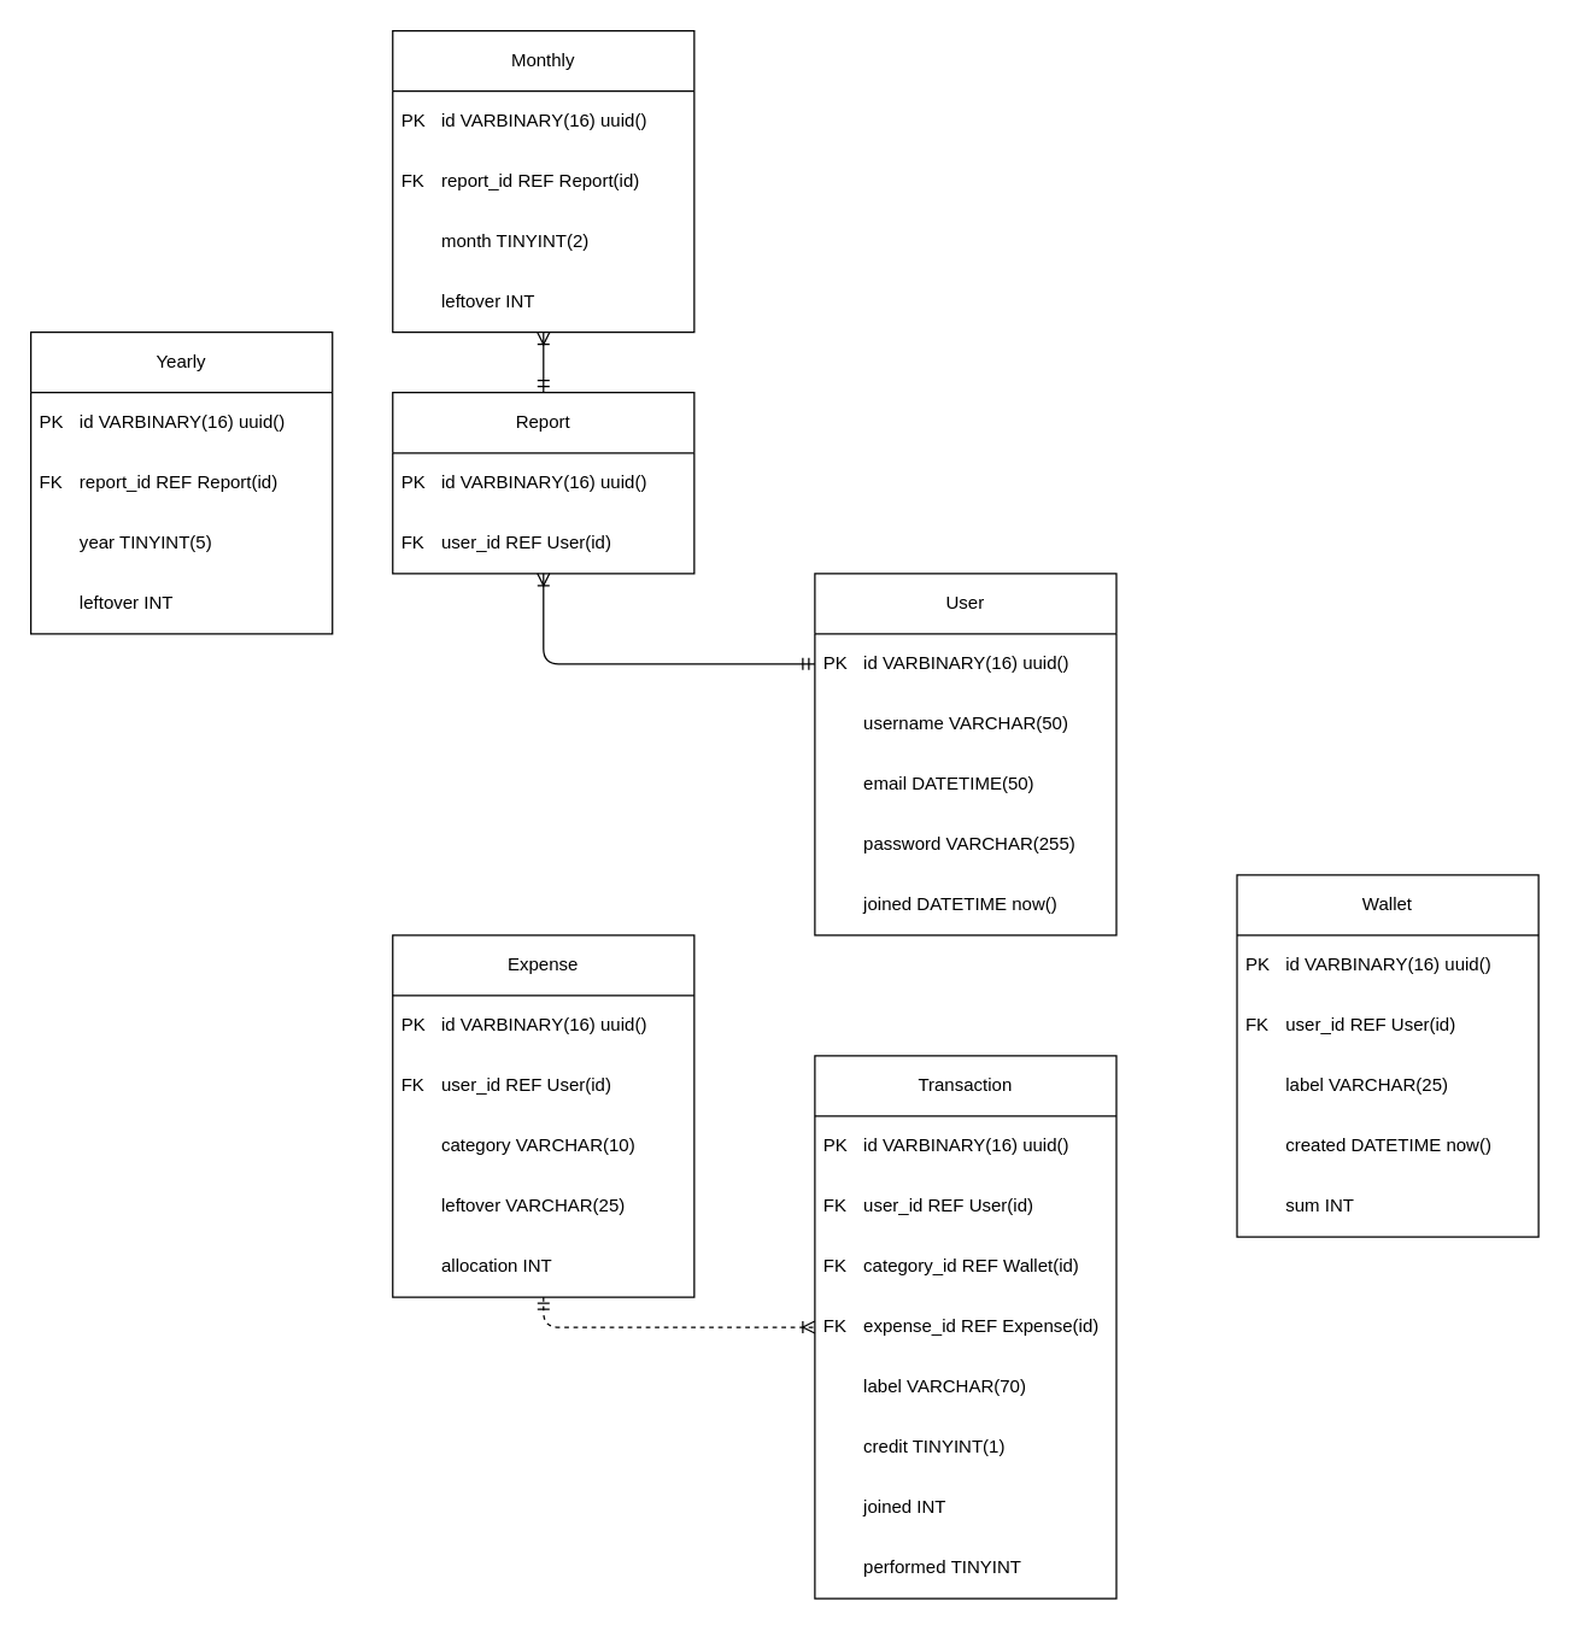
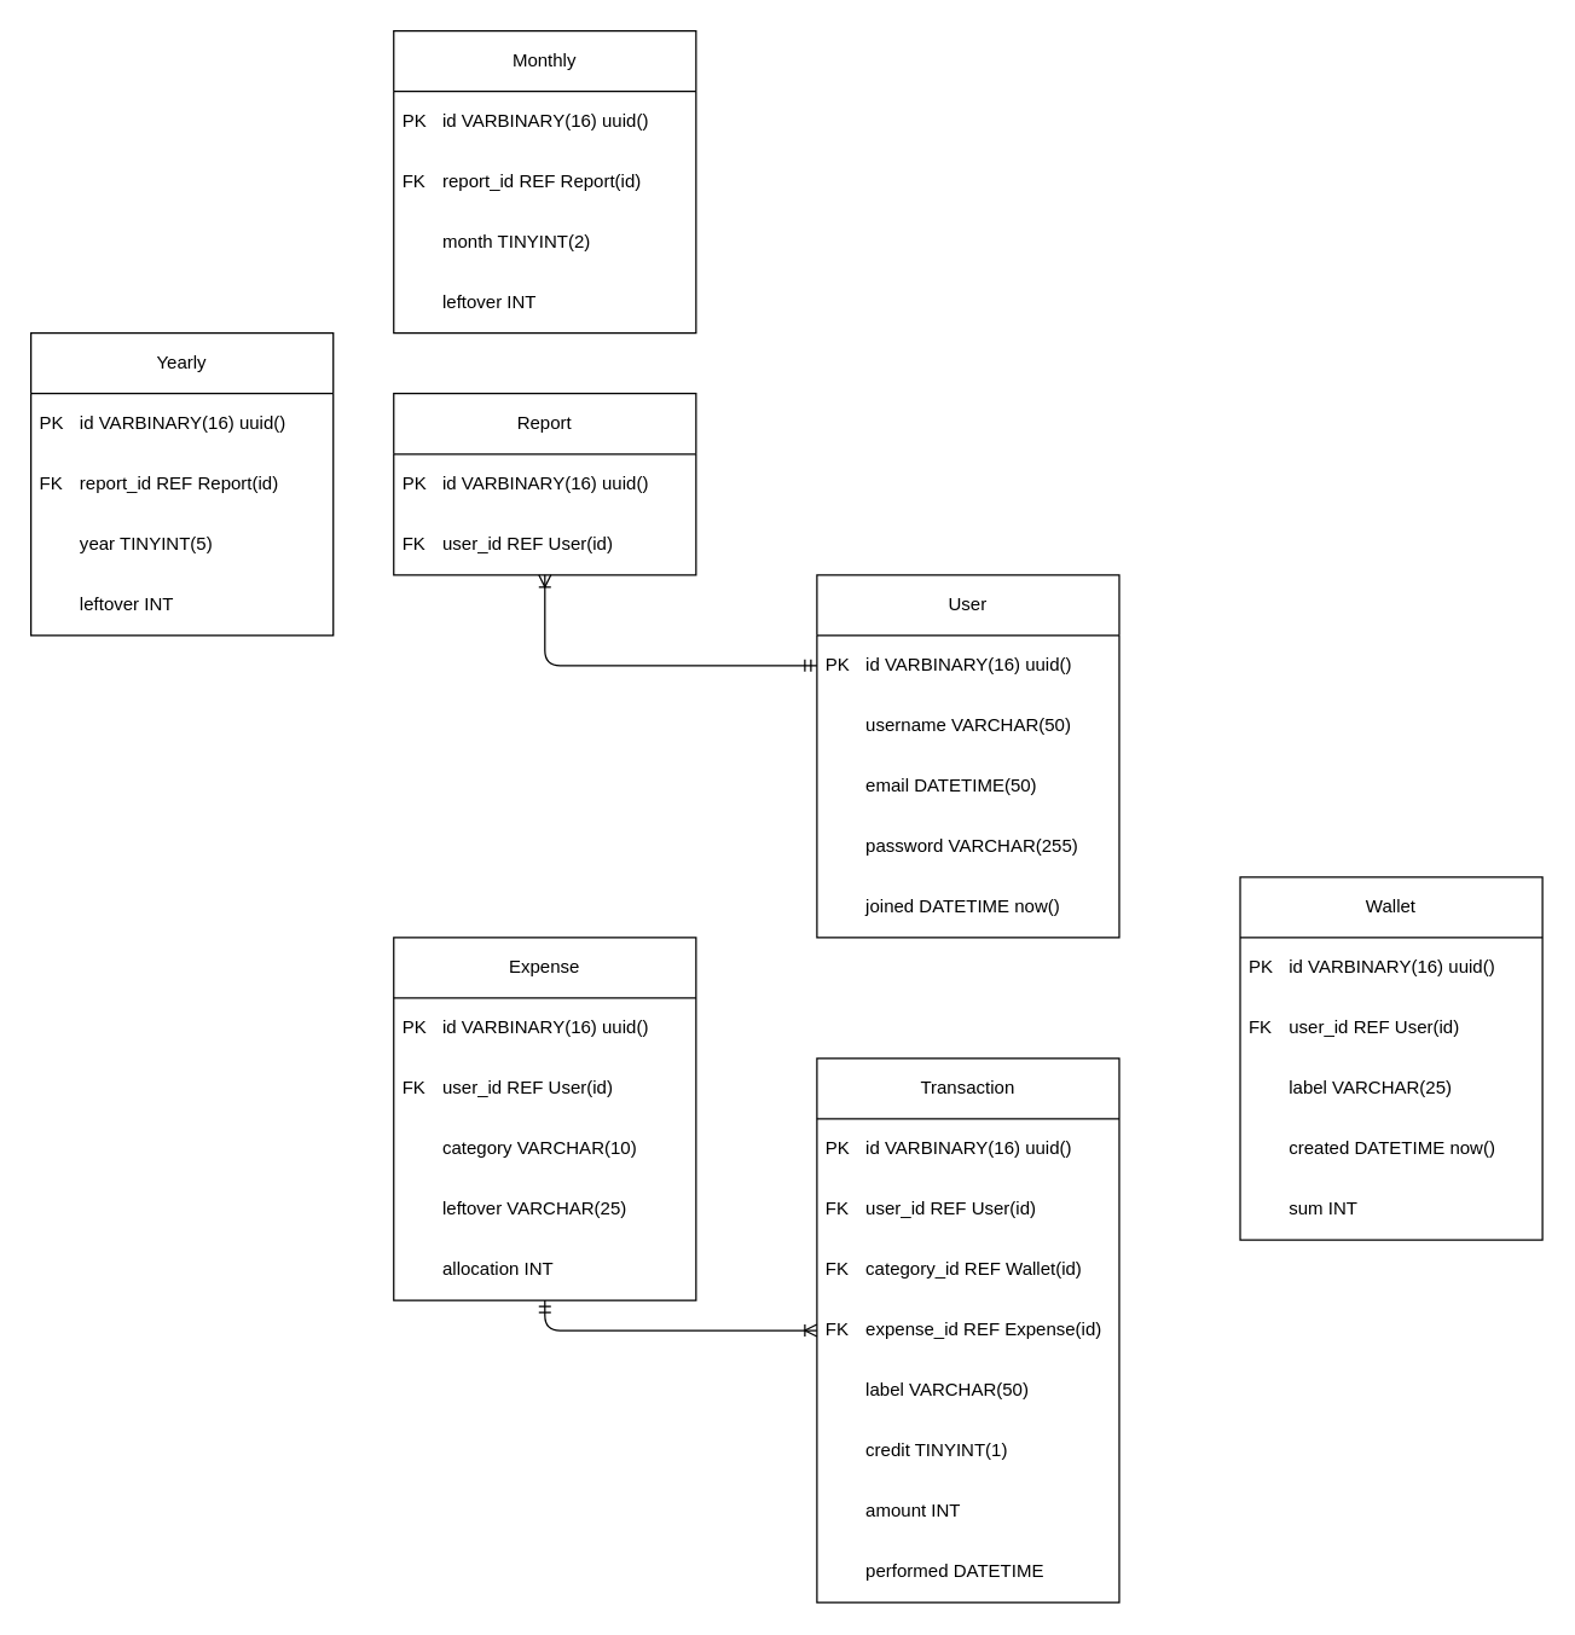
  <mxCell id="0" />
  <mxCell id="1" parent="0" />
  <mxCell id="2" style="edgeStyle=none;html=1;startArrow=ERmandOne;startFill=0;endArrow=ERoneToMany;endFill=0;exitX=0;exitY=0.5;exitDx=0;exitDy=0;" edge="1" parent="1" source="4" target="42"><mxGeometry relative="1" as="geometry"><Array as="points"><mxPoint x="360" y="440" /></Array></mxGeometry></mxCell>
  <mxCell id="3" value="User" style="swimlane;fontStyle=0;childLayout=stackLayout;horizontal=1;startSize=40;horizontalStack=0;resizeParent=1;resizeParentMax=0;resizeLast=0;collapsible=1;marginBottom=0;whiteSpace=wrap;html=1;rounded=0;" parent="1" vertex="1"><mxGeometry x="540" y="380" width="200" height="240" as="geometry"><mxRectangle x="240" y="80" width="70" height="40" as="alternateBounds" /></mxGeometry></mxCell>
  <mxCell id="4" value="PK&amp;nbsp;&lt;span style=&quot;white-space: pre;&quot;&gt;&#09;&lt;/span&gt;id VARBINARY(16) uuid()&amp;nbsp;" style="text;strokeColor=none;fillColor=none;align=left;verticalAlign=middle;spacingLeft=4;spacingRight=4;overflow=hidden;points=[[0,0.5],[1,0.5]];portConstraint=eastwest;rotatable=0;whiteSpace=wrap;html=1;" parent="3" vertex="1"><mxGeometry y="40" width="200" height="40" as="geometry" /></mxCell>
  <mxCell id="5" value="&lt;span style=&quot;white-space: pre;&quot;&gt;&#09;&lt;/span&gt;username VARCHAR(50)&amp;nbsp;" style="text;strokeColor=none;fillColor=none;align=left;verticalAlign=middle;spacingLeft=4;spacingRight=4;overflow=hidden;points=[[0,0.5],[1,0.5]];portConstraint=eastwest;rotatable=0;whiteSpace=wrap;html=1;" parent="3" vertex="1"><mxGeometry y="80" width="200" height="40" as="geometry" /></mxCell>
  <mxCell id="6" value="&lt;span style=&quot;white-space: pre;&quot;&gt;&#09;&lt;/span&gt;email DATETIME(50)&amp;nbsp;" style="text;strokeColor=none;fillColor=none;align=left;verticalAlign=middle;spacingLeft=4;spacingRight=4;overflow=hidden;points=[[0,0.5],[1,0.5]];portConstraint=eastwest;rotatable=0;whiteSpace=wrap;html=1;" parent="3" vertex="1"><mxGeometry y="120" width="200" height="40" as="geometry" /></mxCell>
  <mxCell id="7" value="&lt;span style=&quot;white-space: pre;&quot;&gt;&#09;&lt;/span&gt;password VARCHAR(255)&amp;nbsp;" style="text;strokeColor=none;fillColor=none;align=left;verticalAlign=middle;spacingLeft=4;spacingRight=4;overflow=hidden;points=[[0,0.5],[1,0.5]];portConstraint=eastwest;rotatable=0;whiteSpace=wrap;html=1;" parent="3" vertex="1"><mxGeometry y="160" width="200" height="40" as="geometry" /></mxCell>
  <mxCell id="8" value="&lt;span style=&quot;white-space: pre;&quot;&gt;&#09;&lt;/span&gt;joined DATETIME now()&amp;nbsp;" style="text;strokeColor=none;fillColor=none;align=left;verticalAlign=middle;spacingLeft=4;spacingRight=4;overflow=hidden;points=[[0,0.5],[1,0.5]];portConstraint=eastwest;rotatable=0;whiteSpace=wrap;html=1;" parent="3" vertex="1"><mxGeometry y="200" width="200" height="40" as="geometry" /></mxCell>
  <mxCell id="9" value="Wallet" style="swimlane;fontStyle=0;childLayout=stackLayout;horizontal=1;startSize=40;horizontalStack=0;resizeParent=1;resizeParentMax=0;resizeLast=0;collapsible=1;marginBottom=0;whiteSpace=wrap;html=1;rounded=0;" parent="1" vertex="1"><mxGeometry x="820" y="580" width="200" height="240" as="geometry"><mxRectangle x="240" y="80" width="70" height="40" as="alternateBounds" /></mxGeometry></mxCell>
  <mxCell id="10" value="PK&amp;nbsp;&lt;span style=&quot;white-space: pre;&quot;&gt;&#09;&lt;/span&gt;id VARBINARY(16) uuid()&amp;nbsp;" style="text;strokeColor=none;fillColor=none;align=left;verticalAlign=middle;spacingLeft=4;spacingRight=4;overflow=hidden;points=[[0,0.5],[1,0.5]];portConstraint=eastwest;rotatable=0;whiteSpace=wrap;html=1;" parent="9" vertex="1"><mxGeometry y="40" width="200" height="40" as="geometry" /></mxCell>
  <mxCell id="11" value="FK&amp;nbsp;&lt;span style=&quot;white-space: pre;&quot;&gt;&#09;&lt;/span&gt;user_id REF User(id)&amp;nbsp;" style="text;strokeColor=none;fillColor=none;align=left;verticalAlign=middle;spacingLeft=4;spacingRight=4;overflow=hidden;points=[[0,0.5],[1,0.5]];portConstraint=eastwest;rotatable=0;whiteSpace=wrap;html=1;" parent="9" vertex="1"><mxGeometry y="80" width="200" height="40" as="geometry" /></mxCell>
  <mxCell id="12" value="&lt;span style=&quot;white-space: pre;&quot;&gt;&#09;&lt;/span&gt;label VARCHAR(25)&amp;nbsp;" style="text;strokeColor=none;fillColor=none;align=left;verticalAlign=middle;spacingLeft=4;spacingRight=4;overflow=hidden;points=[[0,0.5],[1,0.5]];portConstraint=eastwest;rotatable=0;whiteSpace=wrap;html=1;" parent="9" vertex="1"><mxGeometry y="120" width="200" height="40" as="geometry" /></mxCell>
  <mxCell id="13" value="&lt;span style=&quot;white-space: pre;&quot;&gt;&#09;&lt;/span&gt;created DATETIME now()&amp;nbsp;" style="text;strokeColor=none;fillColor=none;align=left;verticalAlign=middle;spacingLeft=4;spacingRight=4;overflow=hidden;points=[[0,0.5],[1,0.5]];portConstraint=eastwest;rotatable=0;whiteSpace=wrap;html=1;" parent="9" vertex="1"><mxGeometry y="160" width="200" height="40" as="geometry" /></mxCell>
  <mxCell id="14" value="&lt;span style=&quot;white-space: pre;&quot;&gt;&#09;&lt;/span&gt;sum INT&amp;nbsp;" style="text;strokeColor=none;fillColor=none;align=left;verticalAlign=middle;spacingLeft=4;spacingRight=4;overflow=hidden;points=[[0,0.5],[1,0.5]];portConstraint=eastwest;rotatable=0;whiteSpace=wrap;html=1;" parent="9" vertex="1"><mxGeometry y="200" width="200" height="40" as="geometry" /></mxCell>
  <mxCell id="15" value="Transaction" style="swimlane;fontStyle=0;childLayout=stackLayout;horizontal=1;startSize=40;horizontalStack=0;resizeParent=1;resizeParentMax=0;resizeLast=0;collapsible=1;marginBottom=0;whiteSpace=wrap;html=1;rounded=0;" parent="1" vertex="1"><mxGeometry x="540" y="700" width="200" height="360" as="geometry"><mxRectangle x="240" y="80" width="70" height="40" as="alternateBounds" /></mxGeometry></mxCell>
  <mxCell id="16" value="PK&amp;nbsp;&lt;span style=&quot;white-space: pre;&quot;&gt;&#09;&lt;/span&gt;id VARBINARY(16) uuid()&amp;nbsp;" style="text;strokeColor=none;fillColor=none;align=left;verticalAlign=middle;spacingLeft=4;spacingRight=4;overflow=hidden;points=[[0,0.5],[1,0.5]];portConstraint=eastwest;rotatable=0;whiteSpace=wrap;html=1;" parent="15" vertex="1"><mxGeometry y="40" width="200" height="40" as="geometry" /></mxCell>
  <mxCell id="17" value="FK&amp;nbsp;&lt;span style=&quot;white-space: pre;&quot;&gt;&#09;&lt;/span&gt;user_id REF User(id)&amp;nbsp;" style="text;strokeColor=none;fillColor=none;align=left;verticalAlign=middle;spacingLeft=4;spacingRight=4;overflow=hidden;points=[[0,0.5],[1,0.5]];portConstraint=eastwest;rotatable=0;whiteSpace=wrap;html=1;" parent="15" vertex="1"><mxGeometry y="80" width="200" height="40" as="geometry" /></mxCell>
  <mxCell id="18" value="FK&lt;span style=&quot;white-space: pre;&quot;&gt;&#09;&lt;/span&gt;category_id REF Wallet(id)&amp;nbsp;" style="text;strokeColor=none;fillColor=none;align=left;verticalAlign=middle;spacingLeft=4;spacingRight=4;overflow=hidden;points=[[0,0.5],[1,0.5]];portConstraint=eastwest;rotatable=0;whiteSpace=wrap;html=1;" parent="15" vertex="1"><mxGeometry y="120" width="200" height="40" as="geometry" /></mxCell>
  <mxCell id="19" value="FK&lt;span style=&quot;white-space: pre;&quot;&gt;&#09;&lt;/span&gt;expense_id REF Expense(id)&amp;nbsp;" style="text;strokeColor=none;fillColor=none;align=left;verticalAlign=middle;spacingLeft=4;spacingRight=4;overflow=hidden;points=[[0,0.5],[1,0.5]];portConstraint=eastwest;rotatable=0;whiteSpace=wrap;html=1;" parent="15" vertex="1"><mxGeometry y="160" width="200" height="40" as="geometry" /></mxCell>
- <mxCell id="20" value="&lt;span style=&quot;white-space: pre;&quot;&gt;&#09;&lt;/span&gt;label VARCHAR(70)&amp;nbsp;&lt;br&gt;" style="text;strokeColor=none;fillColor=none;align=left;verticalAlign=middle;spacingLeft=4;spacingRight=4;overflow=hidden;points=[[0,0.5],[1,0.5]];portConstraint=eastwest;rotatable=0;whiteSpace=wrap;html=1;" parent="15" vertex="1"><mxGeometry y="200" width="200" height="40" as="geometry" /></mxCell>
+ <mxCell id="20" value="&lt;span style=&quot;white-space: pre;&quot;&gt;&#09;&lt;/span&gt;label VARCHAR(50)&amp;nbsp;&lt;br&gt;" style="text;strokeColor=none;fillColor=none;align=left;verticalAlign=middle;spacingLeft=4;spacingRight=4;overflow=hidden;points=[[0,0.5],[1,0.5]];portConstraint=eastwest;rotatable=0;whiteSpace=wrap;html=1;" parent="15" vertex="1"><mxGeometry y="200" width="200" height="40" as="geometry" /></mxCell>
  <mxCell id="21" value="&lt;span style=&quot;white-space: pre;&quot;&gt;&#09;&lt;/span&gt;credit TINYINT(1)&amp;nbsp;" style="text;strokeColor=none;fillColor=none;align=left;verticalAlign=middle;spacingLeft=4;spacingRight=4;overflow=hidden;points=[[0,0.5],[1,0.5]];portConstraint=eastwest;rotatable=0;whiteSpace=wrap;html=1;" parent="15" vertex="1"><mxGeometry y="240" width="200" height="40" as="geometry" /></mxCell>
- <mxCell id="22" value="&lt;span style=&quot;white-space: pre;&quot;&gt;&#09;&lt;/span&gt;joined INT&amp;nbsp;" style="text;strokeColor=none;fillColor=none;align=left;verticalAlign=middle;spacingLeft=4;spacingRight=4;overflow=hidden;points=[[0,0.5],[1,0.5]];portConstraint=eastwest;rotatable=0;whiteSpace=wrap;html=1;" parent="15" vertex="1"><mxGeometry y="280" width="200" height="40" as="geometry" /></mxCell>
- <mxCell id="23" value="&lt;span style=&quot;white-space: pre;&quot;&gt;&#09;&lt;/span&gt;performed&amp;nbsp;TINYINT&amp;nbsp;" style="text;strokeColor=none;fillColor=none;align=left;verticalAlign=middle;spacingLeft=4;spacingRight=4;overflow=hidden;points=[[0,0.5],[1,0.5]];portConstraint=eastwest;rotatable=0;whiteSpace=wrap;html=1;" parent="15" vertex="1"><mxGeometry y="320" width="200" height="40" as="geometry" /></mxCell>
- <mxCell id="24" style="edgeStyle=none;html=1;startArrow=ERmandOne;startFill=0;endArrow=ERoneToMany;endFill=0;dashed=1;" edge="1" parent="1" source="25" target="15"><mxGeometry relative="1" as="geometry"><Array as="points"><mxPoint x="360" y="880" /></Array></mxGeometry></mxCell>
+ <mxCell id="22" value="&lt;span style=&quot;white-space: pre;&quot;&gt;&#09;&lt;/span&gt;amount INT&amp;nbsp;" style="text;strokeColor=none;fillColor=none;align=left;verticalAlign=middle;spacingLeft=4;spacingRight=4;overflow=hidden;points=[[0,0.5],[1,0.5]];portConstraint=eastwest;rotatable=0;whiteSpace=wrap;html=1;" parent="15" vertex="1"><mxGeometry y="280" width="200" height="40" as="geometry" /></mxCell>
+ <mxCell id="23" value="&lt;span style=&quot;white-space: pre;&quot;&gt;&#09;&lt;/span&gt;performed&amp;nbsp;DATETIME&amp;nbsp;" style="text;strokeColor=none;fillColor=none;align=left;verticalAlign=middle;spacingLeft=4;spacingRight=4;overflow=hidden;points=[[0,0.5],[1,0.5]];portConstraint=eastwest;rotatable=0;whiteSpace=wrap;html=1;" parent="15" vertex="1"><mxGeometry y="320" width="200" height="40" as="geometry" /></mxCell>
+ <mxCell id="24" style="edgeStyle=none;html=1;startArrow=ERmandOne;startFill=0;endArrow=ERoneToMany;endFill=0;" edge="1" parent="1" source="25" target="15"><mxGeometry relative="1" as="geometry"><Array as="points"><mxPoint x="360" y="880" /></Array></mxGeometry></mxCell>
  <mxCell id="25" value="Expense" style="swimlane;fontStyle=0;childLayout=stackLayout;horizontal=1;startSize=40;horizontalStack=0;resizeParent=1;resizeParentMax=0;resizeLast=0;collapsible=1;marginBottom=0;whiteSpace=wrap;html=1;rounded=0;" parent="1" vertex="1"><mxGeometry x="260" y="620" width="200" height="240" as="geometry"><mxRectangle x="240" y="80" width="70" height="40" as="alternateBounds" /></mxGeometry></mxCell>
  <mxCell id="26" value="PK&amp;nbsp;&lt;span style=&quot;white-space: pre;&quot;&gt;&#09;&lt;/span&gt;id VARBINARY(16) uuid()&amp;nbsp;" style="text;strokeColor=none;fillColor=none;align=left;verticalAlign=middle;spacingLeft=4;spacingRight=4;overflow=hidden;points=[[0,0.5],[1,0.5]];portConstraint=eastwest;rotatable=0;whiteSpace=wrap;html=1;" parent="25" vertex="1"><mxGeometry y="40" width="200" height="40" as="geometry" /></mxCell>
  <mxCell id="27" value="FK&amp;nbsp;&lt;span style=&quot;white-space: pre;&quot;&gt;&#09;&lt;/span&gt;user_id REF User(id)&amp;nbsp;" style="text;strokeColor=none;fillColor=none;align=left;verticalAlign=middle;spacingLeft=4;spacingRight=4;overflow=hidden;points=[[0,0.5],[1,0.5]];portConstraint=eastwest;rotatable=0;whiteSpace=wrap;html=1;" parent="25" vertex="1"><mxGeometry y="80" width="200" height="40" as="geometry" /></mxCell>
  <mxCell id="28" value="&lt;span style=&quot;white-space: pre;&quot;&gt;&#09;&lt;/span&gt;category VARCHAR(10)&amp;nbsp;" style="text;strokeColor=none;fillColor=none;align=left;verticalAlign=middle;spacingLeft=4;spacingRight=4;overflow=hidden;points=[[0,0.5],[1,0.5]];portConstraint=eastwest;rotatable=0;whiteSpace=wrap;html=1;" parent="25" vertex="1"><mxGeometry y="120" width="200" height="40" as="geometry" /></mxCell>
  <mxCell id="29" value="&lt;span style=&quot;white-space: pre;&quot;&gt;&#09;&lt;/span&gt;leftover VARCHAR(25)&amp;nbsp;" style="text;strokeColor=none;fillColor=none;align=left;verticalAlign=middle;spacingLeft=4;spacingRight=4;overflow=hidden;points=[[0,0.5],[1,0.5]];portConstraint=eastwest;rotatable=0;whiteSpace=wrap;html=1;" parent="25" vertex="1"><mxGeometry y="160" width="200" height="40" as="geometry" /></mxCell>
  <mxCell id="30" value="&lt;span style=&quot;white-space: pre;&quot;&gt;&#09;&lt;/span&gt;allocation INT&amp;nbsp;" style="text;strokeColor=none;fillColor=none;align=left;verticalAlign=middle;spacingLeft=4;spacingRight=4;overflow=hidden;points=[[0,0.5],[1,0.5]];portConstraint=eastwest;rotatable=0;whiteSpace=wrap;html=1;" parent="25" vertex="1"><mxGeometry y="200" width="200" height="40" as="geometry" /></mxCell>
  <mxCell id="31" value="Monthly" style="swimlane;fontStyle=0;childLayout=stackLayout;horizontal=1;startSize=40;horizontalStack=0;resizeParent=1;resizeParentMax=0;resizeLast=0;collapsible=1;marginBottom=0;whiteSpace=wrap;html=1;rounded=0;" parent="1" vertex="1"><mxGeometry x="260" y="20" width="200" height="200" as="geometry"><mxRectangle x="240" y="80" width="70" height="40" as="alternateBounds" /></mxGeometry></mxCell>
  <mxCell id="32" value="PK&amp;nbsp;&lt;span style=&quot;white-space: pre;&quot;&gt;&#09;&lt;/span&gt;id VARBINARY(16) uuid()&amp;nbsp;" style="text;strokeColor=none;fillColor=none;align=left;verticalAlign=middle;spacingLeft=4;spacingRight=4;overflow=hidden;points=[[0,0.5],[1,0.5]];portConstraint=eastwest;rotatable=0;whiteSpace=wrap;html=1;" parent="31" vertex="1"><mxGeometry y="40" width="200" height="40" as="geometry" /></mxCell>
  <mxCell id="33" value="FK&amp;nbsp;&lt;span style=&quot;white-space: pre;&quot;&gt;&#09;&lt;/span&gt;report_id REF Report(id)&amp;nbsp;" style="text;strokeColor=none;fillColor=none;align=left;verticalAlign=middle;spacingLeft=4;spacingRight=4;overflow=hidden;points=[[0,0.5],[1,0.5]];portConstraint=eastwest;rotatable=0;whiteSpace=wrap;html=1;" parent="31" vertex="1"><mxGeometry y="80" width="200" height="40" as="geometry" /></mxCell>
  <mxCell id="34" value="&lt;span style=&quot;white-space: pre;&quot;&gt;&#09;&lt;/span&gt;month TINYINT(2)&amp;nbsp;" style="text;strokeColor=none;fillColor=none;align=left;verticalAlign=middle;spacingLeft=4;spacingRight=4;overflow=hidden;points=[[0,0.5],[1,0.5]];portConstraint=eastwest;rotatable=0;whiteSpace=wrap;html=1;" parent="31" vertex="1"><mxGeometry y="120" width="200" height="40" as="geometry" /></mxCell>
  <mxCell id="35" value="&lt;span style=&quot;white-space: pre;&quot;&gt;&#09;&lt;/span&gt;leftover INT&amp;nbsp;" style="text;strokeColor=none;fillColor=none;align=left;verticalAlign=middle;spacingLeft=4;spacingRight=4;overflow=hidden;points=[[0,0.5],[1,0.5]];portConstraint=eastwest;rotatable=0;whiteSpace=wrap;html=1;" parent="31" vertex="1"><mxGeometry y="160" width="200" height="40" as="geometry" /></mxCell>
  <mxCell id="36" value="Yearly" style="swimlane;fontStyle=0;childLayout=stackLayout;horizontal=1;startSize=40;horizontalStack=0;resizeParent=1;resizeParentMax=0;resizeLast=0;collapsible=1;marginBottom=0;whiteSpace=wrap;html=1;rounded=0;" parent="1" vertex="1"><mxGeometry x="20" y="220" width="200" height="200" as="geometry"><mxRectangle x="240" y="80" width="70" height="40" as="alternateBounds" /></mxGeometry></mxCell>
  <mxCell id="37" value="PK&amp;nbsp;&lt;span style=&quot;white-space: pre;&quot;&gt;&#09;&lt;/span&gt;id VARBINARY(16) uuid()&amp;nbsp;" style="text;strokeColor=none;fillColor=none;align=left;verticalAlign=middle;spacingLeft=4;spacingRight=4;overflow=hidden;points=[[0,0.5],[1,0.5]];portConstraint=eastwest;rotatable=0;whiteSpace=wrap;html=1;" parent="36" vertex="1"><mxGeometry y="40" width="200" height="40" as="geometry" /></mxCell>
  <mxCell id="38" value="FK&amp;nbsp;&lt;span style=&quot;white-space: pre;&quot;&gt;&#09;&lt;/span&gt;report_id REF Report(id)&amp;nbsp;" style="text;strokeColor=none;fillColor=none;align=left;verticalAlign=middle;spacingLeft=4;spacingRight=4;overflow=hidden;points=[[0,0.5],[1,0.5]];portConstraint=eastwest;rotatable=0;whiteSpace=wrap;html=1;" vertex="1" parent="36"><mxGeometry y="80" width="200" height="40" as="geometry" /></mxCell>
  <mxCell id="39" value="&lt;span style=&quot;white-space: pre;&quot;&gt;&#09;&lt;/span&gt;year TINYINT(5)" style="text;strokeColor=none;fillColor=none;align=left;verticalAlign=middle;spacingLeft=4;spacingRight=4;overflow=hidden;points=[[0,0.5],[1,0.5]];portConstraint=eastwest;rotatable=0;whiteSpace=wrap;html=1;" parent="36" vertex="1"><mxGeometry y="120" width="200" height="40" as="geometry" /></mxCell>
  <mxCell id="40" value="&lt;span style=&quot;white-space: pre;&quot;&gt;&#09;&lt;/span&gt;leftover INT&amp;nbsp;" style="text;strokeColor=none;fillColor=none;align=left;verticalAlign=middle;spacingLeft=4;spacingRight=4;overflow=hidden;points=[[0,0.5],[1,0.5]];portConstraint=eastwest;rotatable=0;whiteSpace=wrap;html=1;" parent="36" vertex="1"><mxGeometry y="160" width="200" height="40" as="geometry" /></mxCell>
- <mxCell id="41" style="edgeStyle=none;html=1;startArrow=ERmandOne;startFill=0;endArrow=ERoneToMany;endFill=0;" edge="1" parent="1" source="42" target="31"><mxGeometry relative="1" as="geometry" /></mxCell>
  <mxCell id="42" value="Report" style="swimlane;fontStyle=0;childLayout=stackLayout;horizontal=1;startSize=40;horizontalStack=0;resizeParent=1;resizeParentMax=0;resizeLast=0;collapsible=1;marginBottom=0;whiteSpace=wrap;html=1;rounded=0;" vertex="1" parent="1"><mxGeometry x="260" y="260" width="200" height="120" as="geometry"><mxRectangle x="240" y="80" width="70" height="40" as="alternateBounds" /></mxGeometry></mxCell>
  <mxCell id="43" value="PK&amp;nbsp;&lt;span style=&quot;white-space: pre;&quot;&gt;&#09;&lt;/span&gt;id VARBINARY(16) uuid()&amp;nbsp;" style="text;strokeColor=none;fillColor=none;align=left;verticalAlign=middle;spacingLeft=4;spacingRight=4;overflow=hidden;points=[[0,0.5],[1,0.5]];portConstraint=eastwest;rotatable=0;whiteSpace=wrap;html=1;" vertex="1" parent="42"><mxGeometry y="40" width="200" height="40" as="geometry" /></mxCell>
  <mxCell id="44" value="FK&amp;nbsp;&lt;span style=&quot;white-space: pre;&quot;&gt;&#09;&lt;/span&gt;user_id REF User(id)&amp;nbsp;" style="text;strokeColor=none;fillColor=none;align=left;verticalAlign=middle;spacingLeft=4;spacingRight=4;overflow=hidden;points=[[0,0.5],[1,0.5]];portConstraint=eastwest;rotatable=0;whiteSpace=wrap;html=1;" vertex="1" parent="42"><mxGeometry y="80" width="200" height="40" as="geometry" /></mxCell>
